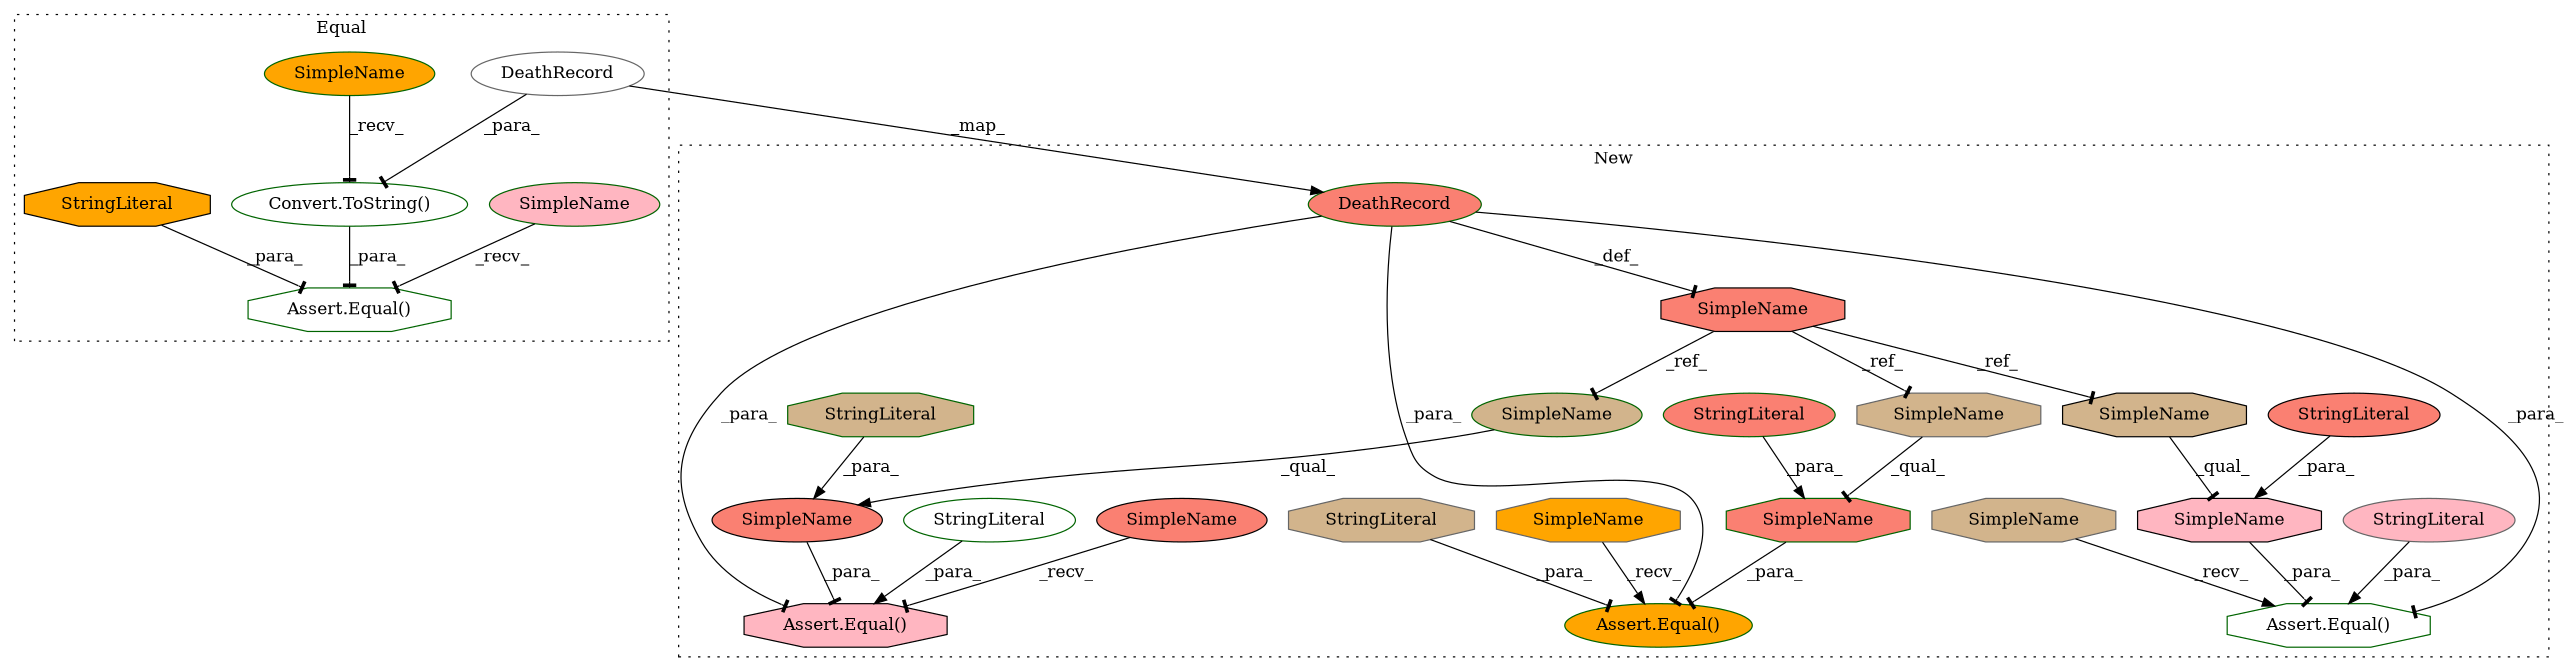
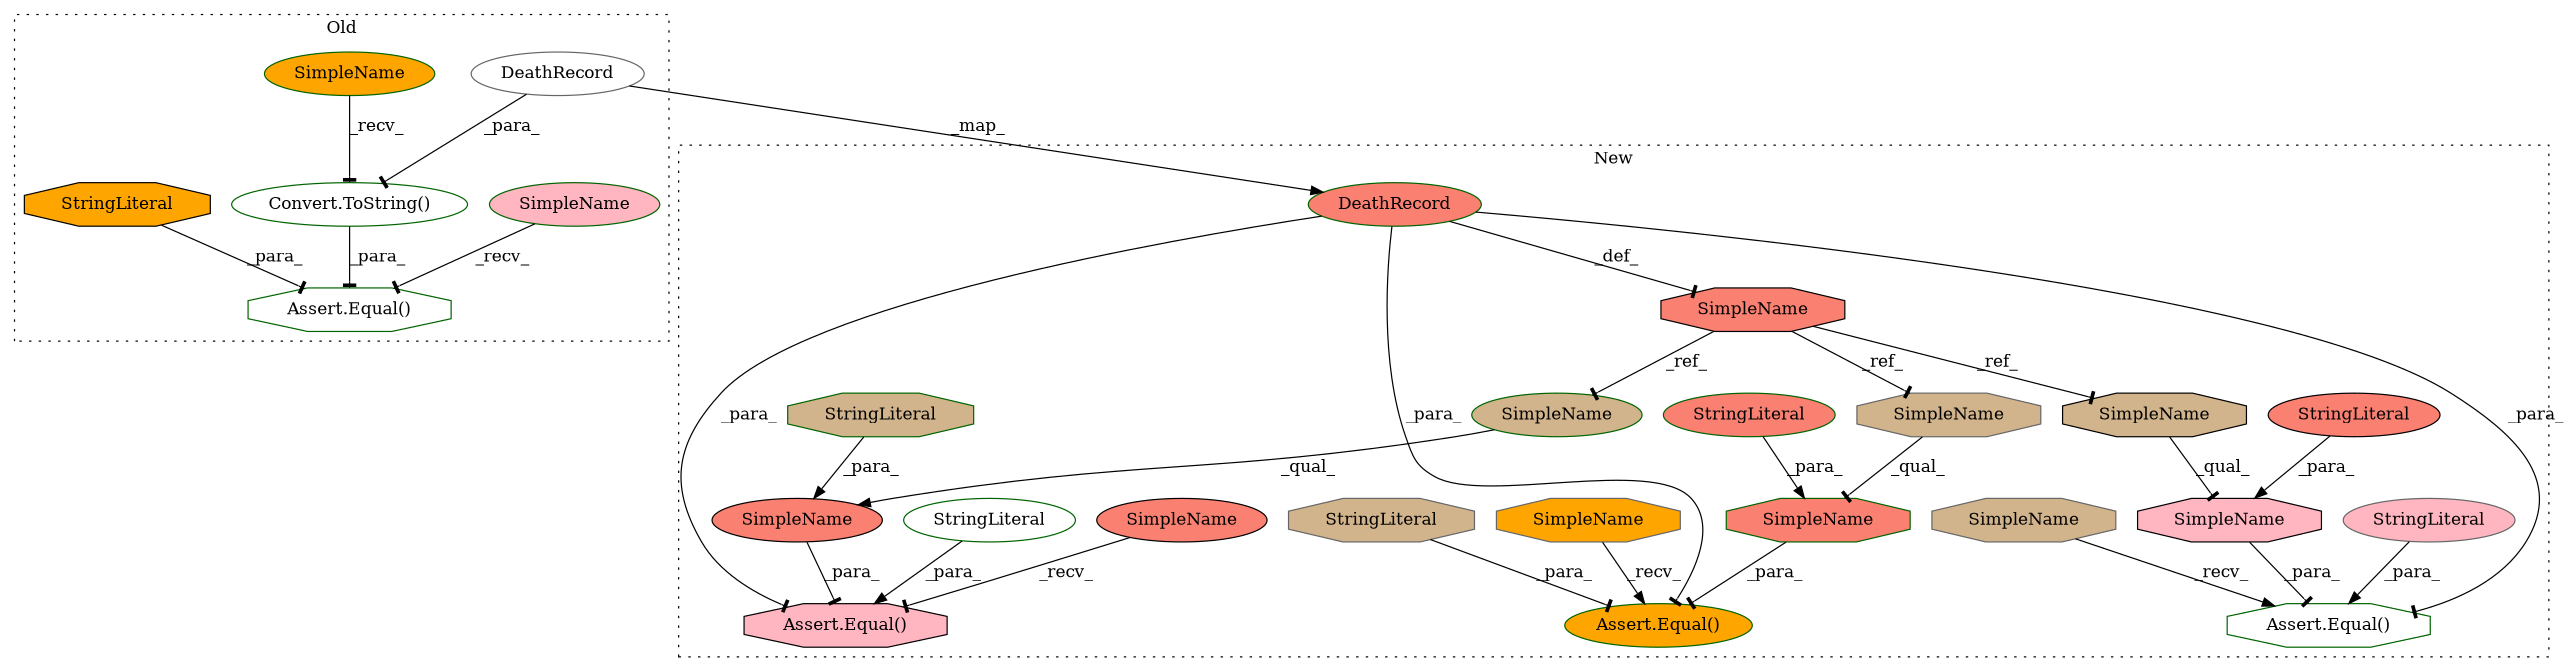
  digraph {
    node [a=42 l=6 shape=ellipse style=filled fillcolor=salmon color=darkgreen]
    edge [arrowhead=tee]
    n1 [a=11 l=14 label=DeathRecord s=4722 fillcolor=white color=gray40]
    n2 [a=32 l="9,1" label="Convert.ToString()" s="4713,4779" fillcolor=white]
    n3 [a=32 l="6,1" label="Assert.Equal()" s="4656,4780" shape=octagon fillcolor=white]
    n4 [a=45 l=41 label=StringLiteral s=4662 shape=octagon fillcolor=orange color=black]
    n5 [label=SimpleName s=4649 fillcolor=lightpink]
    n6 [l=7 label=SimpleName s=4705 fillcolor=orange]
    n7 [a=11 l=14 label=DeathRecord s=5067]
    n8 [l=13 label=SimpleName s=5051 shape=octagon color=black]
    n9 [l="14,1" label=SimpleName s="5241,5263" color=black]
    n10 [a=32 l="6,1" label="Assert.Equal()" s="5209,5264" shape=octagon fillcolor=lightpink color=black]
    n11 [l="14,1" label=SimpleName s="5165,5185" shape=octagon]
    n12 [a=32 l="6,1" label="Assert.Equal()" s="5146,5186" fillcolor=orange]
    n13 [l="14,1" label=SimpleName s="5299,5322" shape=octagon fillcolor=lightpink color=black]
    n14 [a=32 l="6,1" label="Assert.Equal()" s="5287,5323" shape=octagon fillcolor=white]
    n15 [a=45 l=4 label=StringLiteral s=5293 fillcolor=lightpink color=gray40]
    n16 [a=45 l=11 label=StringLiteral s=5152 shape=octagon fillcolor=tan color=gray40]
    n17 [a=45 l=24 label=StringLiteral s=5215 fillcolor=white]
    n18 [a=45 label=StringLiteral s=5179]
    n19 [a=45 l=8 label=StringLiteral s=5255 shape=octagon fillcolor=tan]
    n20 [a=45 l=9 label=StringLiteral s=5313 color=black]
    n21 [l=13 label=SimpleName s=5241 fillcolor=tan]
    n22 [l=13 label=SimpleName s=5165 shape=octagon fillcolor=tan color=gray40]
    n23 [l=13 label=SimpleName s=5299 shape=octagon fillcolor=tan color=black]
    n24 [label=SimpleName s=5202 color=black]
    n25 [label=SimpleName s=5280 shape=octagon fillcolor=tan color=gray40]
    n26 [label=SimpleName s=5139 shape=octagon fillcolor=orange color=gray40]
    subgraph cluster_1 {
-     label=Equal
+     label=Old
      style=dotted
      n1
      n2
      n3
      n4
      n5
      n6
    }
    subgraph cluster_2 {
      label=New
      style=dotted
      n7
      n8
      n9
      n10
      n11
      n12
      n13
      n14
      n15
      n16
      n17
      n18
      n19
      n20
      n21
      n22
      n23
      n24
      n25
      n26
    }
    n1 -> n2 [label=_para_]
    n1 -> n7 [label=_map_ arrowhead=normal]
    n2 -> n3 [label=_para_]
    n4 -> n3 [label=_para_]
    n5 -> n3 [label=_recv_]
    n6 -> n2 [label=_recv_]
    n7 -> n8 [label=_def_]
    n7 -> n10 [label=_para_]
    n7 -> n12 [label=_para_]
    n7 -> n14 [label=_para_]
    n8 -> n21 [label=_ref_]
    n8 -> n22 [label=_ref_]
    n8 -> n23 [label=_ref_]
    n9 -> n10 [label=_para_]
    n11 -> n12 [label=_para_]
    n13 -> n14 [label=_para_]
    n15 -> n14 [label=_para_ arrowhead=normal]
    n16 -> n12 [label=_para_]
    n17 -> n10 [label=_para_ arrowhead=normal]
    n18 -> n11 [label=_para_ arrowhead=normal]
    n19 -> n9 [label=_para_ arrowhead=normal]
    n20 -> n13 [label=_para_ arrowhead=normal]
    n21 -> n9 [label=_qual_ arrowhead=normal]
    n22 -> n11 [label=_qual_]
    n23 -> n13 [label=_qual_]
    n24 -> n10 [label=_recv_]
    n25 -> n14 [label=_recv_ arrowhead=normal]
    n26 -> n12 [label=_recv_ arrowhead=normal]
  }
